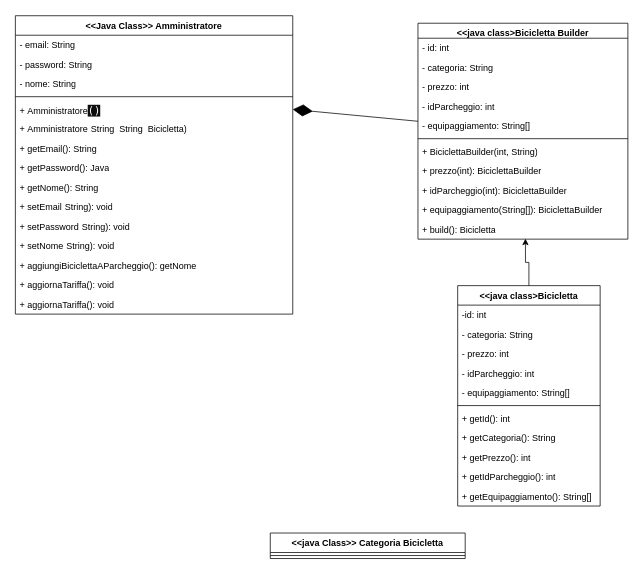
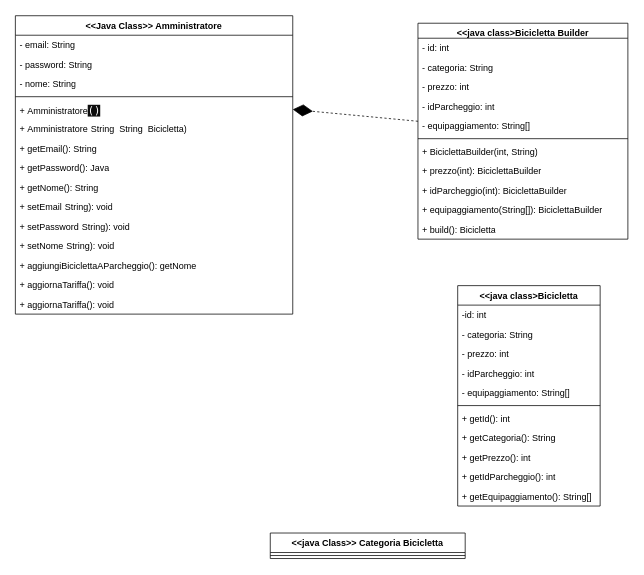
  <mxCell id="0" />
  <mxCell id="1" parent="0" />
  <mxCell id="2" value="&amp;lt;&amp;lt;java class&amp;gt;Bicicletta" style="swimlane;fontStyle=1;align=center;verticalAlign=top;childLayout=stackLayout;horizontal=1;startSize=26;horizontalStack=0;resizeParent=1;resizeParentMax=0;resizeLast=0;collapsible=1;marginBottom=0;whiteSpace=wrap;html=1;" parent="1" vertex="1"><mxGeometry x="610" y="380" width="190" height="294" as="geometry" /></mxCell>
  <mxCell id="3" value="-id: int" style="text;strokeColor=none;fillColor=none;align=left;verticalAlign=top;spacingLeft=4;spacingRight=4;overflow=hidden;rotatable=0;points=[[0,0.5],[1,0.5]];portConstraint=eastwest;whiteSpace=wrap;html=1;" parent="2" vertex="1"><mxGeometry y="26" width="190" height="26" as="geometry" /></mxCell>
  <mxCell id="4" value="- categoria: String" style="text;strokeColor=none;fillColor=none;align=left;verticalAlign=top;spacingLeft=4;spacingRight=4;overflow=hidden;rotatable=0;points=[[0,0.5],[1,0.5]];portConstraint=eastwest;whiteSpace=wrap;html=1;" parent="2" vertex="1"><mxGeometry y="52" width="190" height="26" as="geometry" /></mxCell>
  <mxCell id="5" value="- prezzo: int " style="text;strokeColor=none;fillColor=none;align=left;verticalAlign=top;spacingLeft=4;spacingRight=4;overflow=hidden;rotatable=0;points=[[0,0.5],[1,0.5]];portConstraint=eastwest;whiteSpace=wrap;html=1;" parent="2" vertex="1"><mxGeometry y="78" width="190" height="26" as="geometry" /></mxCell>
  <mxCell id="6" value="- idParcheggio: int  " style="text;strokeColor=none;fillColor=none;align=left;verticalAlign=top;spacingLeft=4;spacingRight=4;overflow=hidden;rotatable=0;points=[[0,0.5],[1,0.5]];portConstraint=eastwest;whiteSpace=wrap;html=1;" parent="2" vertex="1"><mxGeometry y="104" width="190" height="26" as="geometry" /></mxCell>
  <mxCell id="7" value="- equipaggiamento: String[]" style="text;strokeColor=none;fillColor=none;align=left;verticalAlign=top;spacingLeft=4;spacingRight=4;overflow=hidden;rotatable=0;points=[[0,0.5],[1,0.5]];portConstraint=eastwest;whiteSpace=wrap;html=1;" parent="2" vertex="1"><mxGeometry y="130" width="190" height="26" as="geometry" /></mxCell>
  <mxCell id="8" value="" style="line;strokeWidth=1;fillColor=none;align=left;verticalAlign=middle;spacingTop=-1;spacingLeft=3;spacingRight=3;rotatable=0;labelPosition=right;points=[];portConstraint=eastwest;strokeColor=inherit;" parent="2" vertex="1"><mxGeometry y="156" width="190" height="8" as="geometry" /></mxCell>
  <mxCell id="9" value="+ getId(): int     " style="text;strokeColor=none;fillColor=none;align=left;verticalAlign=top;spacingLeft=4;spacingRight=4;overflow=hidden;rotatable=0;points=[[0,0.5],[1,0.5]];portConstraint=eastwest;whiteSpace=wrap;html=1;" parent="2" vertex="1"><mxGeometry y="164" width="190" height="26" as="geometry" /></mxCell>
  <mxCell id="10" value="+ getCategoria(): String    " style="text;strokeColor=none;fillColor=none;align=left;verticalAlign=top;spacingLeft=4;spacingRight=4;overflow=hidden;rotatable=0;points=[[0,0.5],[1,0.5]];portConstraint=eastwest;whiteSpace=wrap;html=1;" parent="2" vertex="1"><mxGeometry y="190" width="190" height="26" as="geometry" /></mxCell>
  <mxCell id="11" value="+ getPrezzo(): int     " style="text;strokeColor=none;fillColor=none;align=left;verticalAlign=top;spacingLeft=4;spacingRight=4;overflow=hidden;rotatable=0;points=[[0,0.5],[1,0.5]];portConstraint=eastwest;whiteSpace=wrap;html=1;" parent="2" vertex="1"><mxGeometry y="216" width="190" height="26" as="geometry" /></mxCell>
  <mxCell id="12" value="+ getIdParcheggio(): int " style="text;strokeColor=none;fillColor=none;align=left;verticalAlign=top;spacingLeft=4;spacingRight=4;overflow=hidden;rotatable=0;points=[[0,0.5],[1,0.5]];portConstraint=eastwest;whiteSpace=wrap;html=1;" parent="2" vertex="1"><mxGeometry y="242" width="190" height="26" as="geometry" /></mxCell>
  <mxCell id="13" value=" + getEquipaggiamento(): String[]" style="text;strokeColor=none;fillColor=none;align=left;verticalAlign=top;spacingLeft=4;spacingRight=4;overflow=hidden;rotatable=0;points=[[0,0.5],[1,0.5]];portConstraint=eastwest;whiteSpace=wrap;html=1;" parent="2" vertex="1"><mxGeometry y="268" width="190" height="26" as="geometry" /></mxCell>
  <mxCell id="14" value="&amp;lt;&amp;lt;java class&amp;gt;Bicicletta Builder" style="swimlane;fontStyle=1;align=center;verticalAlign=top;childLayout=stackLayout;horizontal=1;startSize=20;horizontalStack=0;resizeParent=1;resizeParentMax=0;resizeLast=0;collapsible=1;marginBottom=0;whiteSpace=wrap;html=1;" parent="1" vertex="1"><mxGeometry x="557" y="30" width="280" height="288" as="geometry" /></mxCell>
  <mxCell id="15" value="- id: int  " style="text;strokeColor=none;fillColor=none;align=left;verticalAlign=top;spacingLeft=4;spacingRight=4;overflow=hidden;rotatable=0;points=[[0,0.5],[1,0.5]];portConstraint=eastwest;whiteSpace=wrap;html=1;" parent="14" vertex="1"><mxGeometry y="20" width="280" height="26" as="geometry" /></mxCell>
  <mxCell id="16" value="- categoria: String" style="text;strokeColor=none;fillColor=none;align=left;verticalAlign=top;spacingLeft=4;spacingRight=4;overflow=hidden;rotatable=0;points=[[0,0.5],[1,0.5]];portConstraint=eastwest;whiteSpace=wrap;html=1;" parent="14" vertex="1"><mxGeometry y="46" width="280" height="26" as="geometry" /></mxCell>
  <mxCell id="17" value="- prezzo: int   " style="text;strokeColor=none;fillColor=none;align=left;verticalAlign=top;spacingLeft=4;spacingRight=4;overflow=hidden;rotatable=0;points=[[0,0.5],[1,0.5]];portConstraint=eastwest;whiteSpace=wrap;html=1;" parent="14" vertex="1"><mxGeometry y="72" width="280" height="26" as="geometry" /></mxCell>
  <mxCell id="18" value="- idParcheggio: int" style="text;strokeColor=none;fillColor=none;align=left;verticalAlign=top;spacingLeft=4;spacingRight=4;overflow=hidden;rotatable=0;points=[[0,0.5],[1,0.5]];portConstraint=eastwest;whiteSpace=wrap;html=1;" parent="14" vertex="1"><mxGeometry y="98" width="280" height="26" as="geometry" /></mxCell>
  <mxCell id="19" value=" - equipaggiamento: String[]" style="text;strokeColor=none;fillColor=none;align=left;verticalAlign=top;spacingLeft=4;spacingRight=4;overflow=hidden;rotatable=0;points=[[0,0.5],[1,0.5]];portConstraint=eastwest;whiteSpace=wrap;html=1;" parent="14" vertex="1"><mxGeometry y="124" width="280" height="26" as="geometry" /></mxCell>
  <mxCell id="20" value="" style="line;strokeWidth=1;fillColor=none;align=left;verticalAlign=middle;spacingTop=-1;spacingLeft=3;spacingRight=3;rotatable=0;labelPosition=right;points=[];portConstraint=eastwest;strokeColor=inherit;" parent="14" vertex="1"><mxGeometry y="150" width="280" height="8" as="geometry" /></mxCell>
  <mxCell id="21" value="+ BiciclettaBuilder(int, String)" style="text;strokeColor=none;fillColor=none;align=left;verticalAlign=top;spacingLeft=4;spacingRight=4;overflow=hidden;rotatable=0;points=[[0,0.5],[1,0.5]];portConstraint=eastwest;whiteSpace=wrap;html=1;" parent="14" vertex="1"><mxGeometry y="158" width="280" height="26" as="geometry" /></mxCell>
  <mxCell id="22" value="+ prezzo(int): BiciclettaBuilder" style="text;strokeColor=none;fillColor=none;align=left;verticalAlign=top;spacingLeft=4;spacingRight=4;overflow=hidden;rotatable=0;points=[[0,0.5],[1,0.5]];portConstraint=eastwest;whiteSpace=wrap;html=1;" parent="14" vertex="1"><mxGeometry y="184" width="280" height="26" as="geometry" /></mxCell>
  <mxCell id="23" value=" + idParcheggio(int): BiciclettaBuilder" style="text;strokeColor=none;fillColor=none;align=left;verticalAlign=top;spacingLeft=4;spacingRight=4;overflow=hidden;rotatable=0;points=[[0,0.5],[1,0.5]];portConstraint=eastwest;whiteSpace=wrap;html=1;" parent="14" vertex="1"><mxGeometry y="210" width="280" height="26" as="geometry" /></mxCell>
  <mxCell id="24" value="+ equipaggiamento(String[]): BiciclettaBuilder" style="text;strokeColor=none;fillColor=none;align=left;verticalAlign=top;spacingLeft=4;spacingRight=4;overflow=hidden;rotatable=0;points=[[0,0.5],[1,0.5]];portConstraint=eastwest;whiteSpace=wrap;html=1;" parent="14" vertex="1"><mxGeometry y="236" width="280" height="26" as="geometry" /></mxCell>
  <mxCell id="25" value=" + build(): Bicicletta  " style="text;strokeColor=none;fillColor=none;align=left;verticalAlign=top;spacingLeft=4;spacingRight=4;overflow=hidden;rotatable=0;points=[[0,0.5],[1,0.5]];portConstraint=eastwest;whiteSpace=wrap;html=1;" parent="14" vertex="1"><mxGeometry y="262" width="280" height="26" as="geometry" /></mxCell>
  <mxCell id="26" value="&amp;lt;&amp;lt;Java Class&amp;gt;&amp;gt; Amministratore" style="swimlane;fontStyle=1;align=center;verticalAlign=top;childLayout=stackLayout;horizontal=1;startSize=26;horizontalStack=0;resizeParent=1;resizeParentMax=0;resizeLast=0;collapsible=1;marginBottom=0;whiteSpace=wrap;html=1;" parent="1" vertex="1"><mxGeometry x="20" y="20" width="370" height="398" as="geometry" /></mxCell>
  <mxCell id="27" value="- email:&amp;nbsp;String" style="text;strokeColor=none;fillColor=none;align=left;verticalAlign=top;spacingLeft=4;spacingRight=4;overflow=hidden;rotatable=0;points=[[0,0.5],[1,0.5]];portConstraint=eastwest;whiteSpace=wrap;html=1;" parent="26" vertex="1"><mxGeometry y="26" width="370" height="26" as="geometry" /></mxCell>
  <mxCell id="28" value="- password:&amp;nbsp;String" style="text;strokeColor=none;fillColor=none;align=left;verticalAlign=top;spacingLeft=4;spacingRight=4;overflow=hidden;rotatable=0;points=[[0,0.5],[1,0.5]];portConstraint=eastwest;whiteSpace=wrap;html=1;" parent="26" vertex="1"><mxGeometry y="52" width="370" height="26" as="geometry" /></mxCell>
  <mxCell id="29" value="- nome: String" style="text;strokeColor=none;fillColor=none;align=left;verticalAlign=top;spacingLeft=4;spacingRight=4;overflow=hidden;rotatable=0;points=[[0,0.5],[1,0.5]];portConstraint=eastwest;whiteSpace=wrap;html=1;" parent="26" vertex="1"><mxGeometry y="78" width="370" height="26" as="geometry" /></mxCell>
  <mxCell id="30" value="" style="line;strokeWidth=1;fillColor=none;align=left;verticalAlign=middle;spacingTop=-1;spacingLeft=3;spacingRight=3;rotatable=0;labelPosition=right;points=[];portConstraint=eastwest;strokeColor=inherit;" parent="26" vertex="1"><mxGeometry y="104" width="370" height="8" as="geometry" /></mxCell>
  <mxCell id="31" value="+&amp;nbsp;Amministratore&lt;span style=&quot;color: rgb(255, 255, 255); font-family: &amp;quot;Söhne Mono&amp;quot;, Monaco, &amp;quot;Andale Mono&amp;quot;, &amp;quot;Ubuntu Mono&amp;quot;, monospace; font-size: 14px; background-color: rgb(13, 13, 13);&quot;&gt;()&lt;/span&gt;" style="text;strokeColor=none;fillColor=none;align=left;verticalAlign=top;spacingLeft=4;spacingRight=4;overflow=hidden;rotatable=0;points=[[0,0.5],[1,0.5]];portConstraint=eastwest;whiteSpace=wrap;html=1;" parent="26" vertex="1"><mxGeometry y="112" width="370" height="26" as="geometry" /></mxCell>
  <mxCell id="32" value="+&amp;nbsp;Amministratore&lt;font color=&quot;#ffffff&quot;&gt;(&lt;/font&gt;String&lt;font color=&quot;#ffffff&quot;&gt;,&amp;nbsp;&lt;/font&gt;String&lt;font color=&quot;#ffffff&quot;&gt;,&amp;nbsp;&lt;/font&gt;Bicicletta)" style="text;strokeColor=none;fillColor=none;align=left;verticalAlign=top;spacingLeft=4;spacingRight=4;overflow=hidden;rotatable=0;points=[[0,0.5],[1,0.5]];portConstraint=eastwest;whiteSpace=wrap;html=1;" parent="26" vertex="1"><mxGeometry y="138" width="370" height="26" as="geometry" /></mxCell>
  <mxCell id="33" value="+&amp;nbsp;getEmail():&amp;nbsp;String" style="text;strokeColor=none;fillColor=none;align=left;verticalAlign=top;spacingLeft=4;spacingRight=4;overflow=hidden;rotatable=0;points=[[0,0.5],[1,0.5]];portConstraint=eastwest;whiteSpace=wrap;html=1;" parent="26" vertex="1"><mxGeometry y="164" width="370" height="26" as="geometry" /></mxCell>
  <mxCell id="34" value="+&amp;nbsp;getPassword():&amp;nbsp;Java" style="text;strokeColor=none;fillColor=none;align=left;verticalAlign=top;spacingLeft=4;spacingRight=4;overflow=hidden;rotatable=0;points=[[0,0.5],[1,0.5]];portConstraint=eastwest;whiteSpace=wrap;html=1;" parent="26" vertex="1"><mxGeometry y="190" width="370" height="26" as="geometry" /></mxCell>
  <mxCell id="35" value="+&amp;nbsp;getNome():&amp;nbsp;String" style="text;strokeColor=none;fillColor=none;align=left;verticalAlign=top;spacingLeft=4;spacingRight=4;overflow=hidden;rotatable=0;points=[[0,0.5],[1,0.5]];portConstraint=eastwest;whiteSpace=wrap;html=1;" parent="26" vertex="1"><mxGeometry y="216" width="370" height="26" as="geometry" /></mxCell>
  <mxCell id="36" value="+&amp;nbsp;setEmail&lt;font color=&quot;#ffffff&quot;&gt;(&lt;/font&gt;String):&amp;nbsp;void" style="text;strokeColor=none;fillColor=none;align=left;verticalAlign=top;spacingLeft=4;spacingRight=4;overflow=hidden;rotatable=0;points=[[0,0.5],[1,0.5]];portConstraint=eastwest;whiteSpace=wrap;html=1;" parent="26" vertex="1"><mxGeometry y="242" width="370" height="26" as="geometry" /></mxCell>
  <mxCell id="37" value="+&amp;nbsp;setPassword&lt;font color=&quot;#ffffff&quot;&gt;(&lt;/font&gt;String):&amp;nbsp;void" style="text;strokeColor=none;fillColor=none;align=left;verticalAlign=top;spacingLeft=4;spacingRight=4;overflow=hidden;rotatable=0;points=[[0,0.5],[1,0.5]];portConstraint=eastwest;whiteSpace=wrap;html=1;" parent="26" vertex="1"><mxGeometry y="268" width="370" height="26" as="geometry" /></mxCell>
  <mxCell id="38" value="+&amp;nbsp;setNome&lt;font color=&quot;#ffffff&quot;&gt;(&lt;/font&gt;String):&amp;nbsp;void" style="text;strokeColor=none;fillColor=none;align=left;verticalAlign=top;spacingLeft=4;spacingRight=4;overflow=hidden;rotatable=0;points=[[0,0.5],[1,0.5]];portConstraint=eastwest;whiteSpace=wrap;html=1;" parent="26" vertex="1"><mxGeometry y="294" width="370" height="26" as="geometry" /></mxCell>
  <mxCell id="39" value="+&amp;nbsp;aggiungiBiciclettaAParcheggio():&amp;nbsp;getNome" style="text;strokeColor=none;fillColor=none;align=left;verticalAlign=top;spacingLeft=4;spacingRight=4;overflow=hidden;rotatable=0;points=[[0,0.5],[1,0.5]];portConstraint=eastwest;whiteSpace=wrap;html=1;" parent="26" vertex="1"><mxGeometry y="320" width="370" height="26" as="geometry" /></mxCell>
  <mxCell id="40" value="+&amp;nbsp;aggiornaTariffa():&amp;nbsp;void" style="text;strokeColor=none;fillColor=none;align=left;verticalAlign=top;spacingLeft=4;spacingRight=4;overflow=hidden;rotatable=0;points=[[0,0.5],[1,0.5]];portConstraint=eastwest;whiteSpace=wrap;html=1;" parent="26" vertex="1"><mxGeometry y="346" width="370" height="26" as="geometry" /></mxCell>
  <mxCell id="41" value="+&amp;nbsp;aggiornaTariffa():&amp;nbsp;void" style="text;strokeColor=none;fillColor=none;align=left;verticalAlign=top;spacingLeft=4;spacingRight=4;overflow=hidden;rotatable=0;points=[[0,0.5],[1,0.5]];portConstraint=eastwest;whiteSpace=wrap;html=1;" parent="26" vertex="1"><mxGeometry y="372" width="370" height="26" as="geometry" /></mxCell>
  <mxCell id="42" value="&amp;lt;&amp;lt;java Class&amp;gt;&amp;gt; Categoria Bicicletta" style="swimlane;fontStyle=1;align=center;verticalAlign=top;childLayout=stackLayout;horizontal=1;startSize=26;horizontalStack=0;resizeParent=1;resizeParentMax=0;resizeLast=0;collapsible=1;marginBottom=0;whiteSpace=wrap;html=1;" parent="1" vertex="1"><mxGeometry x="360" y="710" width="260" height="34" as="geometry" /></mxCell>
  <mxCell id="43" value="" style="line;strokeWidth=1;fillColor=none;align=left;verticalAlign=middle;spacingTop=-1;spacingLeft=3;spacingRight=3;rotatable=0;labelPosition=right;points=[];portConstraint=eastwest;strokeColor=inherit;" parent="42" vertex="1"><mxGeometry y="26" width="260" height="8" as="geometry" /></mxCell>
- <mxCell id="44" value="" style="endArrow=diamondThin;endFill=1;endSize=24;html=1;rounded=0;entryX=1;entryY=0.5;entryDx=0;entryDy=0;" parent="1" source="14" target="31" edge="1"><mxGeometry width="160" relative="1" as="geometry"><mxPoint x="470" y="150" as="sourcePoint" /><mxPoint x="630" y="150" as="targetPoint" /></mxGeometry></mxCell>
- <mxCell id="45" style="edgeStyle=orthogonalEdgeStyle;rounded=0;orthogonalLoop=1;jettySize=auto;html=1;entryX=0.512;entryY=0.978;entryDx=0;entryDy=0;entryPerimeter=0;" parent="1" source="2" target="25" edge="1"><mxGeometry relative="1" as="geometry" /></mxCell>
+ <mxCell id="44" value="" style="endArrow=diamondThin;endFill=1;endSize=24;html=1;rounded=0;entryX=1;entryY=0.5;entryDx=0;entryDy=0;dashed=1;" parent="1" source="14" target="31" edge="1"><mxGeometry width="160" relative="1" as="geometry"><mxPoint x="470" y="150" as="sourcePoint" /><mxPoint x="630" y="150" as="targetPoint" /></mxGeometry></mxCell>
